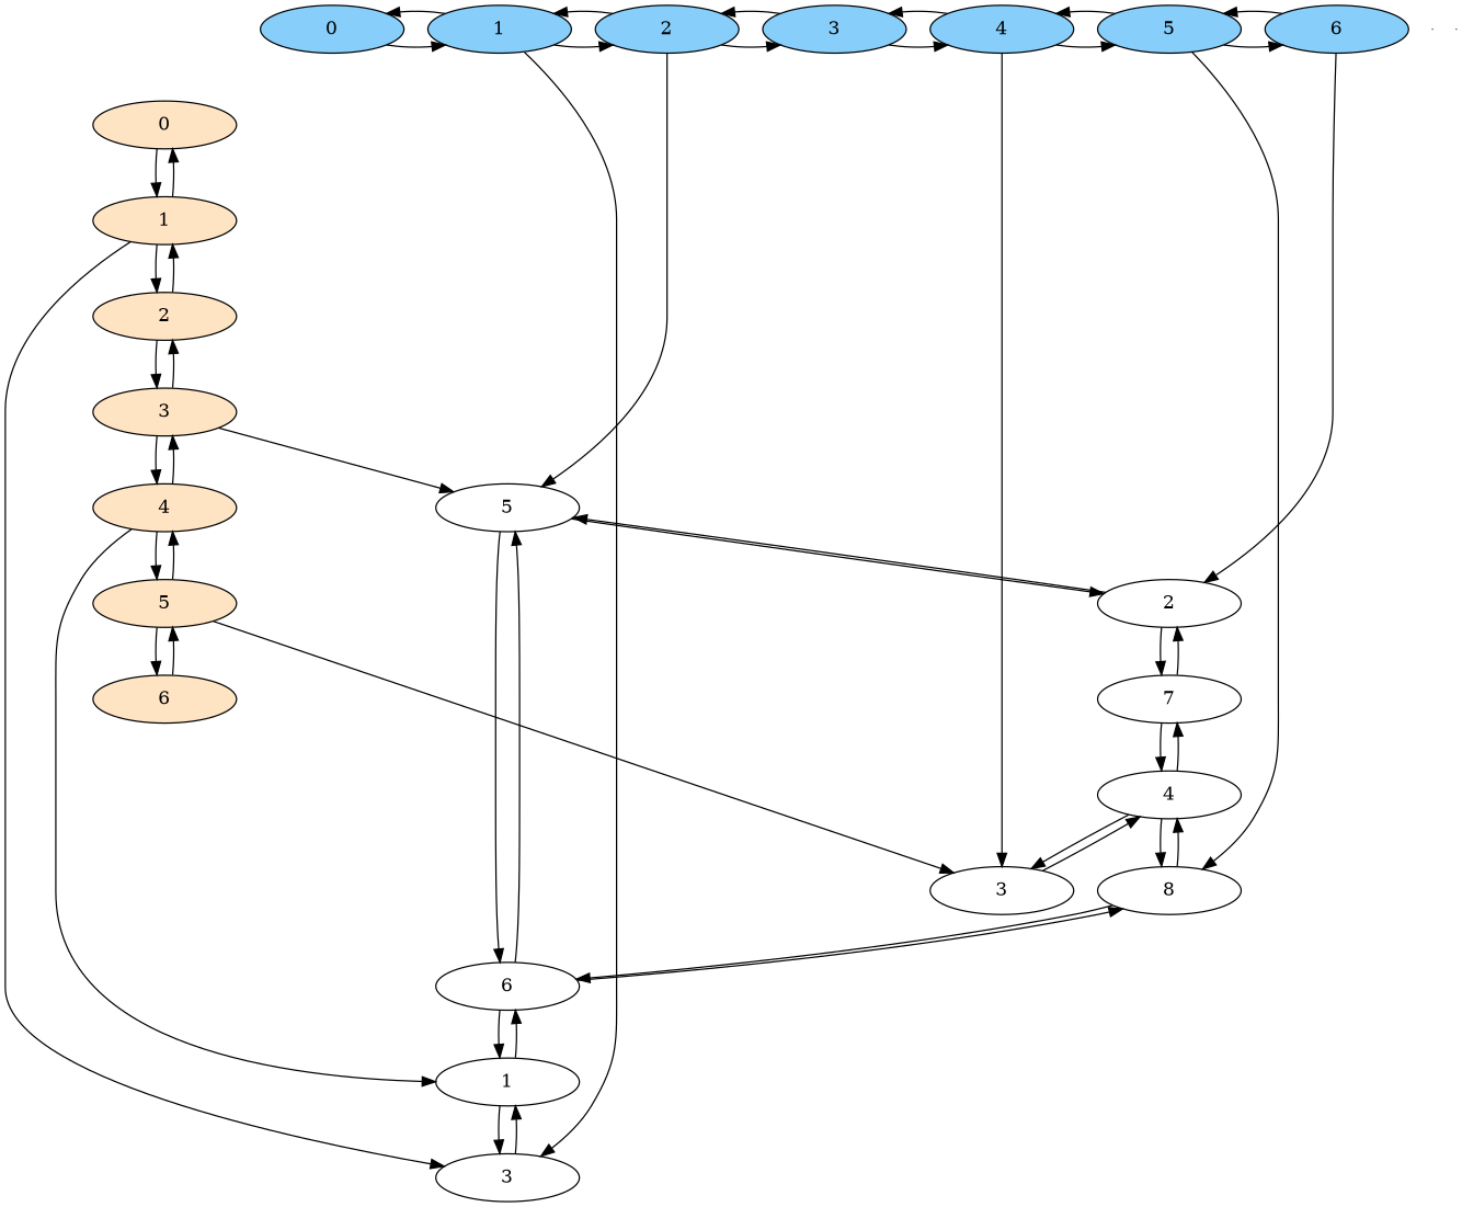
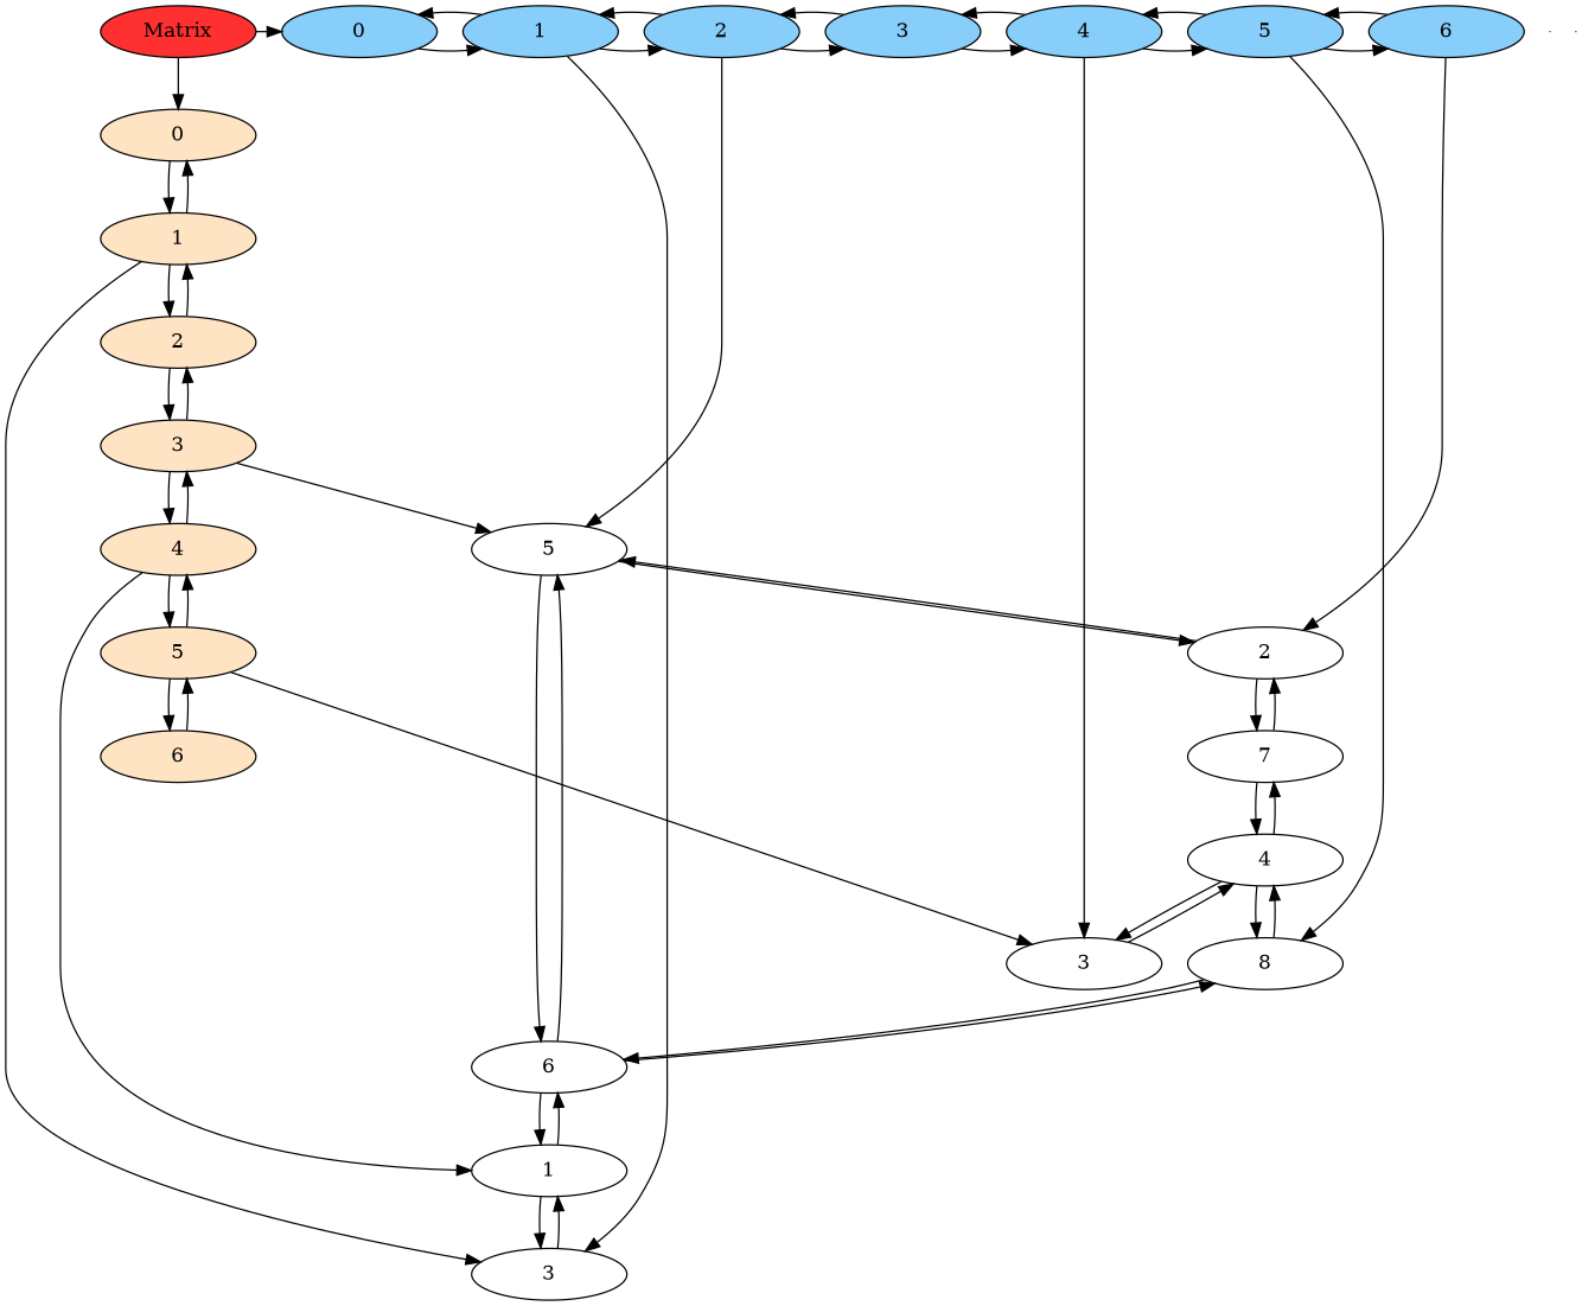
  digraph {
    node [group=1 style=filled]
+   n1 [fillcolor=firebrick1 label=Matrix width=1.5]
    n2 [fillcolor=lightskyblue group=2 label=0 width=1.5]
    n3 [fillcolor=lightskyblue group=3 label=1 width=1.5]
    n4 [fillcolor=lightskyblue group=4 label=2 width=1.5]
    n5 [fillcolor=lightskyblue group=5 label=3 width=1.5]
    n6 [fillcolor=lightskyblue group=6 label=4 width=1.5]
    n7 [fillcolor=lightskyblue group=7 label=5 width=1.5]
    n8 [fillcolor=lightskyblue group=8 label=6 width=1.5]
    n9 [fillcolor=bisque1 label=0 width=1.5]
    n10 [group=3 label=3 width=1.5 style=""]
    n11 [group=4 label=5 width=1.5 style=""]
    n12 [group=6 label=3 width=1.5 style=""]
    n13 [group=7 label=8 width=1.5 style=""]
    n14 [group=8 label=2 width=1.5 style=""]
    n15 [fillcolor=bisque1 label=1 width=1.5]
    e0 [shape=point width=0 group="" style=""]
    e1 [shape=point width=0 group="" style=""]
    n18 [fillcolor=bisque1 label=2 width=1.5]
    n19 [fillcolor=bisque1 label=3 width=1.5]
    n20 [group=3 label=1 width=1.5 style=""]
    n21 [fillcolor=bisque1 label=4 width=1.5]
    n22 [fillcolor=bisque1 label=5 width=1.5]
    n23 [group=4 label=6 width=1.5 style=""]
    n24 [fillcolor=bisque1 label=6 width=1.5]
    n25 [group=7 label=4 width=1.5 style=""]
    n26 [group=8 label=7 width=1.5 style=""]
    subgraph sub_1 {
      rank=same
+     n1
      n2
      n3
      n4
      n5
      n6
      n7
      n8
    }
+   n1 -> n2
+   n1 -> n9
    n2 -> n3
    n3 -> n2
    n3 -> n4
    n3 -> n10
    n4 -> n3
    n4 -> n5
    n4 -> n11
    n5 -> n4
    n5 -> n6
    n6 -> n5
    n6 -> n7
    n6 -> n12
    n7 -> n6
    n7 -> n8
    n7 -> n13
    n8 -> n7
    n8 -> n14
    n9 -> n15
    n10 -> n20
    n11 -> n14
    n11 -> n23
    n12 -> n25
    n13 -> n23
    n13 -> n25
    n14 -> n11
    n14 -> n26
    n15 -> n9
    n15 -> n10
    n15 -> n18
    n18 -> n15
    n18 -> n19
    n19 -> n11
    n19 -> n18
    n19 -> n21
    n20 -> n10
    n20 -> n23
    n21 -> n19
    n21 -> n20
    n21 -> n22
    n22 -> n12
    n22 -> n21
    n22 -> n24
    n23 -> n11
    n23 -> n13
    n23 -> n20
    n24 -> n22
    n25 -> n12
    n25 -> n13
    n25 -> n26
    n26 -> n14
    n26 -> n25
  }
